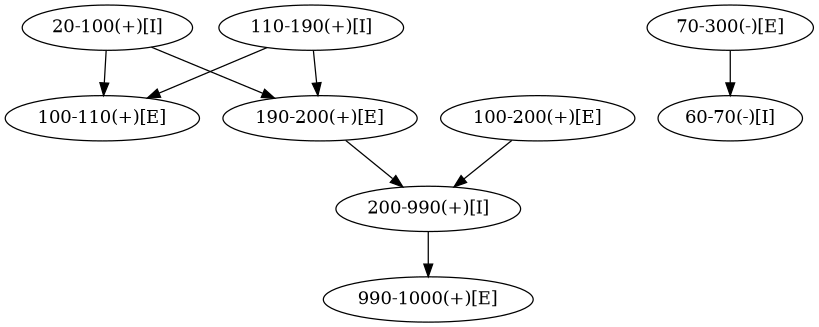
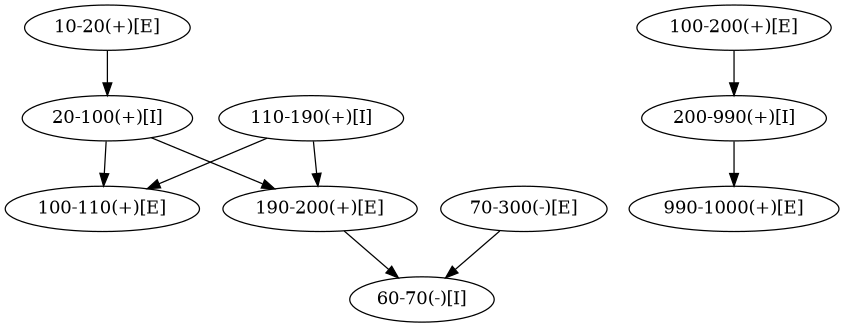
  strict digraph {
    node [ids="A.1.1"]
+   "10-20(+)[E]" [ids="A.1.1.1"]
    "20-100(+)[I]"
    "100-110(+)[E]" [ids="A.1.1.2"]
    "190-200(+)[E]" [ids="A.1.1.3"]
    "100-200(+)[E]" [ids="A.2.1.1"]
    "200-990(+)[I]"
    "990-1000(+)[E]" [ids="A.1.1.4"]
    "70-300(-)[E]" [ids="A.2.1.1,B.1.1.2,C.1.1.1"]
    "60-70(-)[I]" [ids="B.1.1"]
    "110-190(+)[I]"
+   "10-20(+)[E]" -> "20-100(+)[I]"
    "20-100(+)[I]" -> "100-110(+)[E]"
    "20-100(+)[I]" -> "190-200(+)[E]"
-   "190-200(+)[E]" -> "200-990(+)[I]"
+   "190-200(+)[E]" -> "60-70(-)[I]"
    "100-200(+)[E]" -> "200-990(+)[I]"
    "200-990(+)[I]" -> "990-1000(+)[E]"
    "70-300(-)[E]" -> "60-70(-)[I]"
    "110-190(+)[I]" -> "100-110(+)[E]"
    "110-190(+)[I]" -> "190-200(+)[E]"
  }
